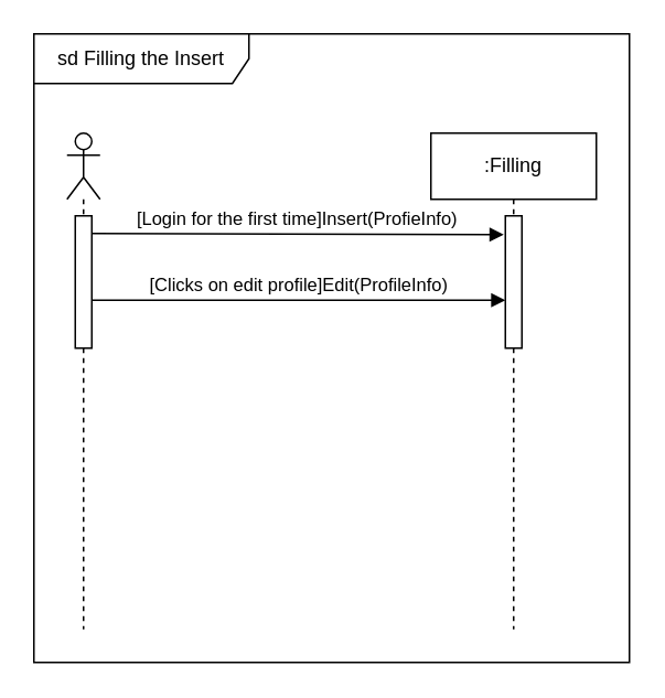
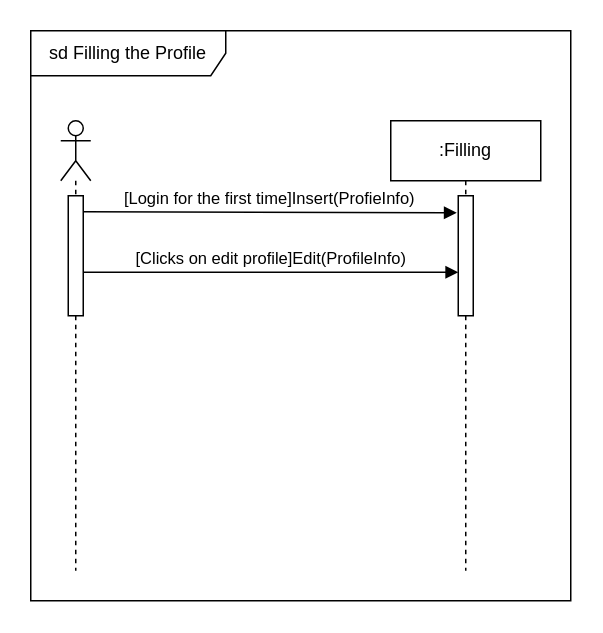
  <mxCell id="0" />
  <mxCell id="1" parent="0" />
- <mxCell id="2" value="sd Filling the Insert" style="shape=umlFrame;whiteSpace=wrap;html=1;width=130;height=30;" vertex="1" parent="1"><mxGeometry x="20" y="20" width="360" height="380" as="geometry" /></mxCell>
+ <mxCell id="2" value="sd Filling the Profile" style="shape=umlFrame;whiteSpace=wrap;html=1;width=130;height=30;" vertex="1" parent="1"><mxGeometry x="20" y="20" width="360" height="380" as="geometry" /></mxCell>
  <mxCell id="3" value="" style="shape=umlLifeline;participant=umlActor;perimeter=lifelinePerimeter;whiteSpace=wrap;html=1;container=1;collapsible=0;recursiveResize=0;verticalAlign=top;spacingTop=36;labelBackgroundColor=#ffffff;outlineConnect=0;" vertex="1" parent="1"><mxGeometry x="40" y="80" width="20" height="300" as="geometry" /></mxCell>
  <mxCell id="4" value="" style="html=1;points=[];perimeter=orthogonalPerimeter;" vertex="1" parent="3"><mxGeometry x="5" y="50" width="10" height="80" as="geometry" /></mxCell>
  <mxCell id="5" value=":Filling" style="shape=umlLifeline;perimeter=lifelinePerimeter;whiteSpace=wrap;html=1;container=1;collapsible=0;recursiveResize=0;outlineConnect=0;" vertex="1" parent="1"><mxGeometry x="260" y="80" width="100" height="300" as="geometry" /></mxCell>
  <mxCell id="6" value="" style="html=1;points=[];perimeter=orthogonalPerimeter;" vertex="1" parent="5"><mxGeometry x="45" y="50" width="10" height="80" as="geometry" /></mxCell>
  <mxCell id="7" value="[Login for the first time]Insert(ProfieInfo)" style="html=1;verticalAlign=bottom;endArrow=block;entryX=-0.1;entryY=0.142;entryDx=0;entryDy=0;entryPerimeter=0;exitX=1.033;exitY=0.133;exitDx=0;exitDy=0;exitPerimeter=0;" edge="1" parent="1" source="4" target="6"><mxGeometry width="80" relative="1" as="geometry"><mxPoint x="58" y="141" as="sourcePoint" /><mxPoint x="160" y="140" as="targetPoint" /></mxGeometry></mxCell>
  <mxCell id="8" value="[Clicks on edit profile]Edit(ProfileInfo)" style="html=1;verticalAlign=bottom;endArrow=block;" edge="1" parent="1"><mxGeometry width="80" relative="1" as="geometry"><mxPoint x="55" y="181" as="sourcePoint" /><mxPoint x="305" y="181" as="targetPoint" /></mxGeometry></mxCell>
